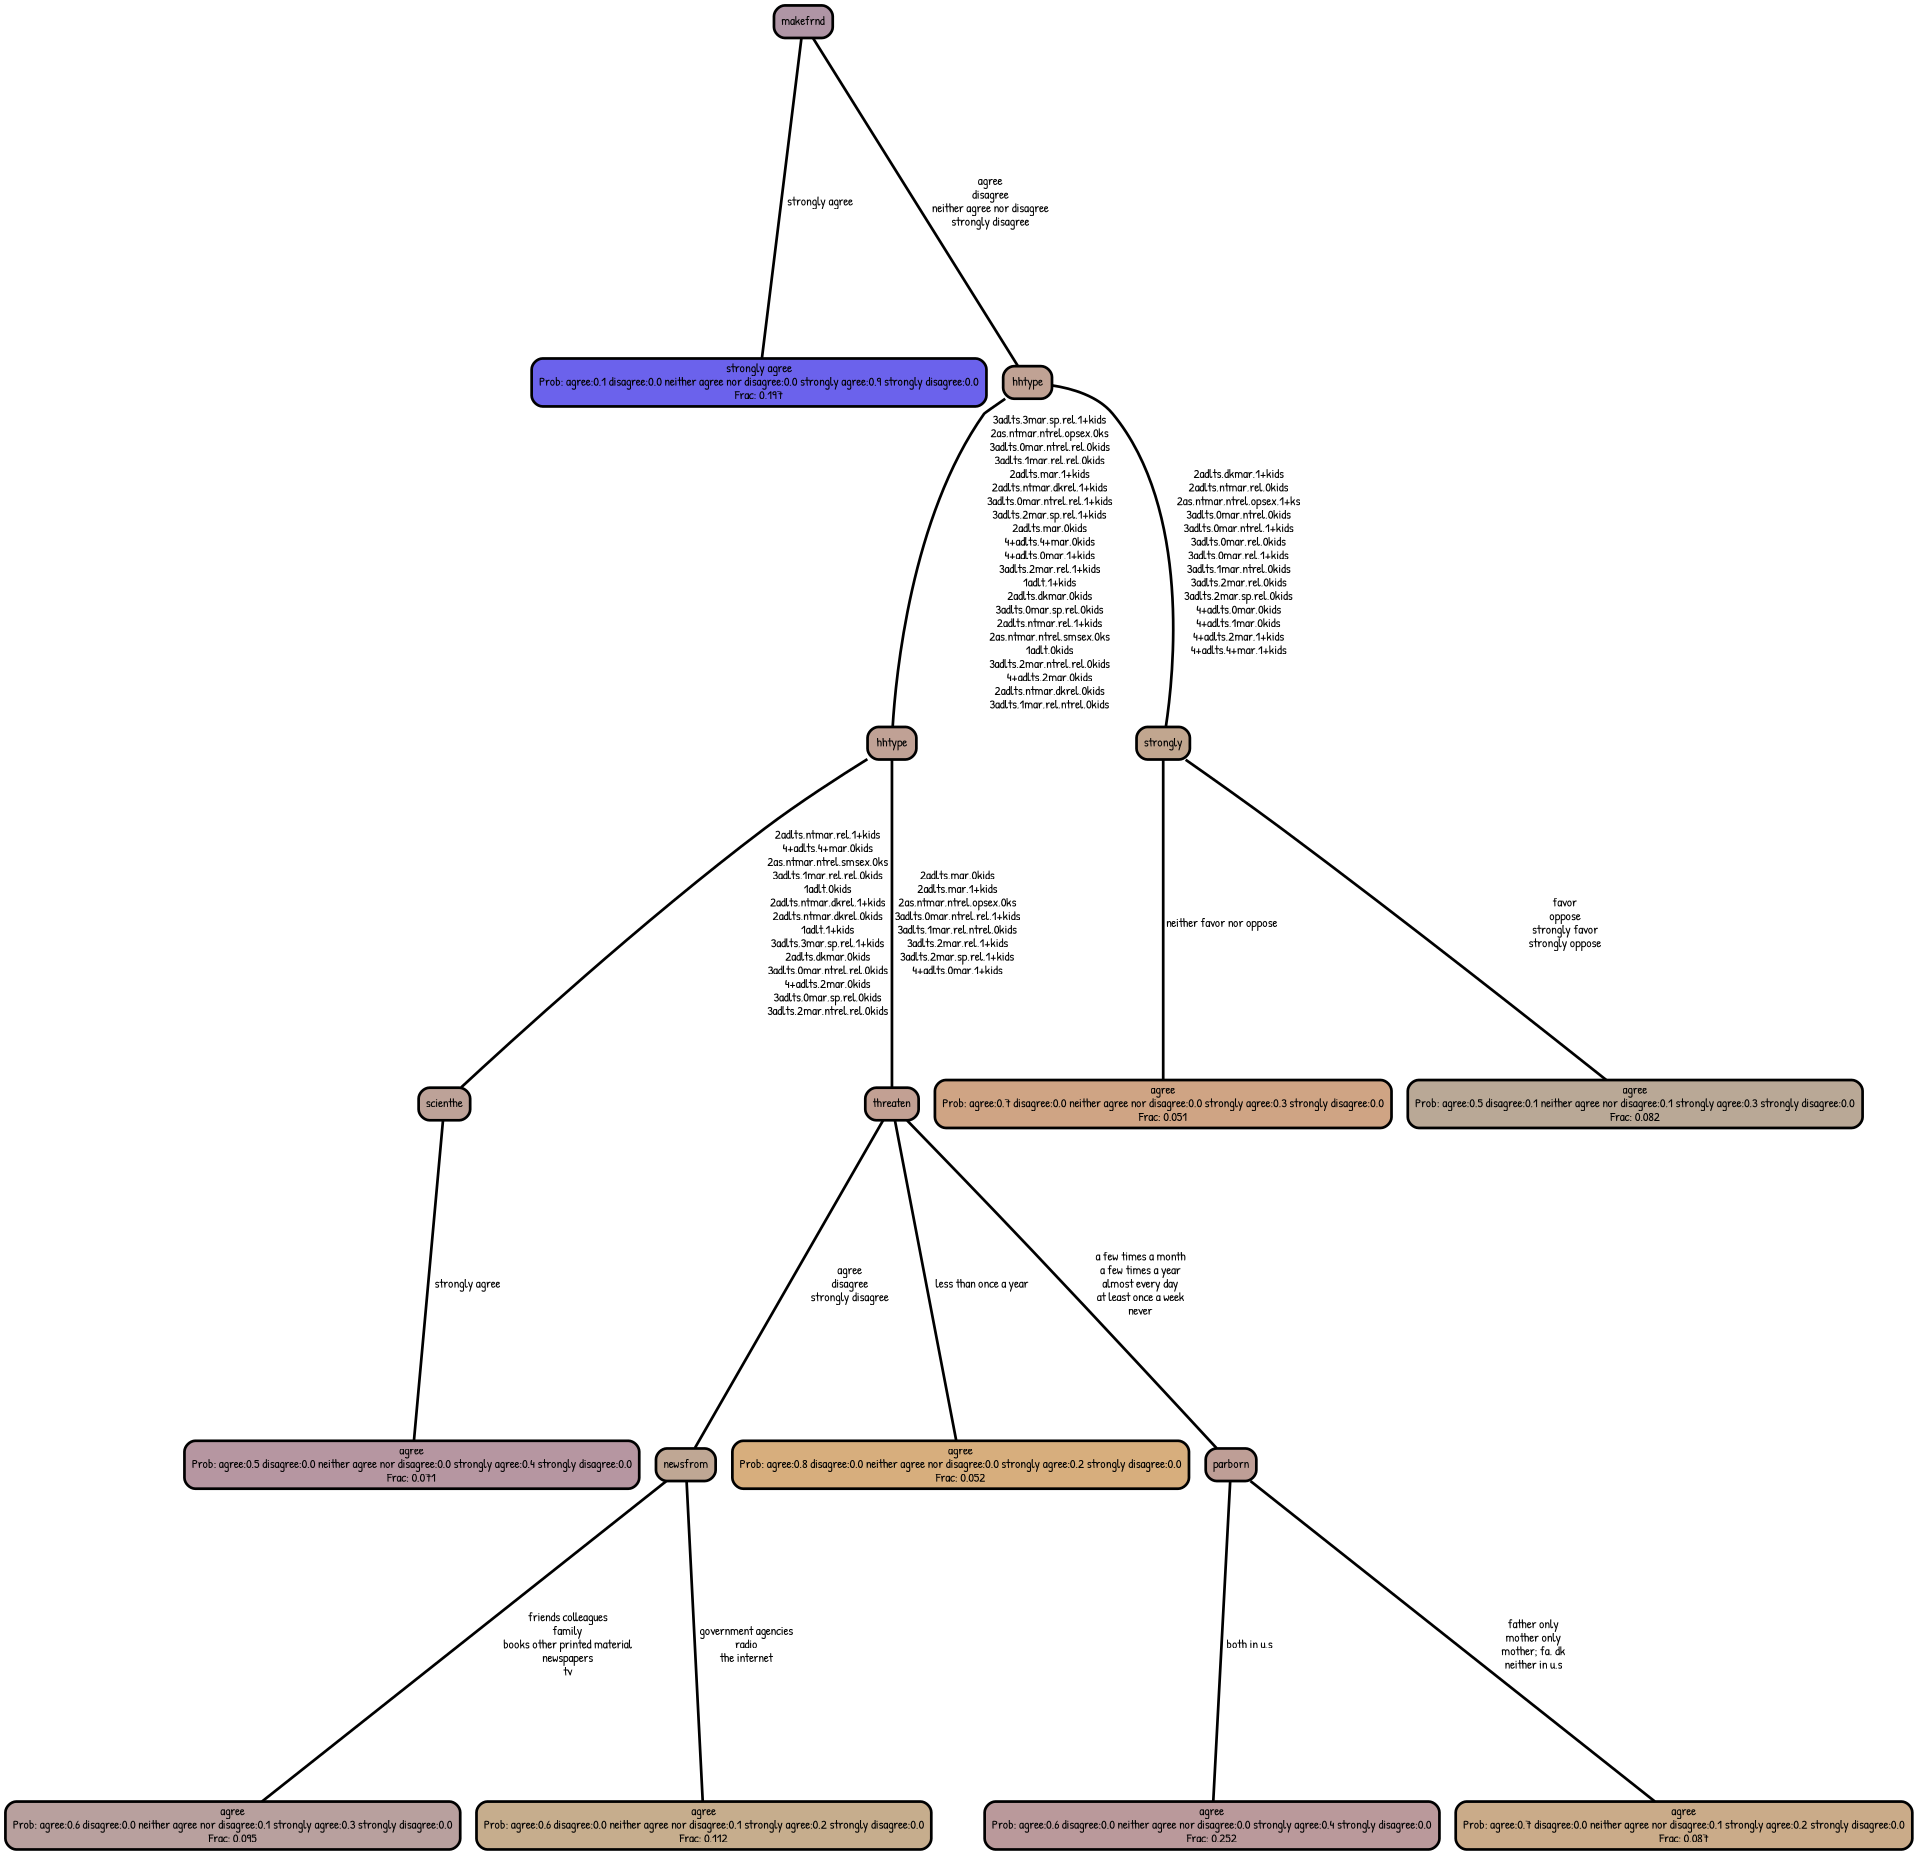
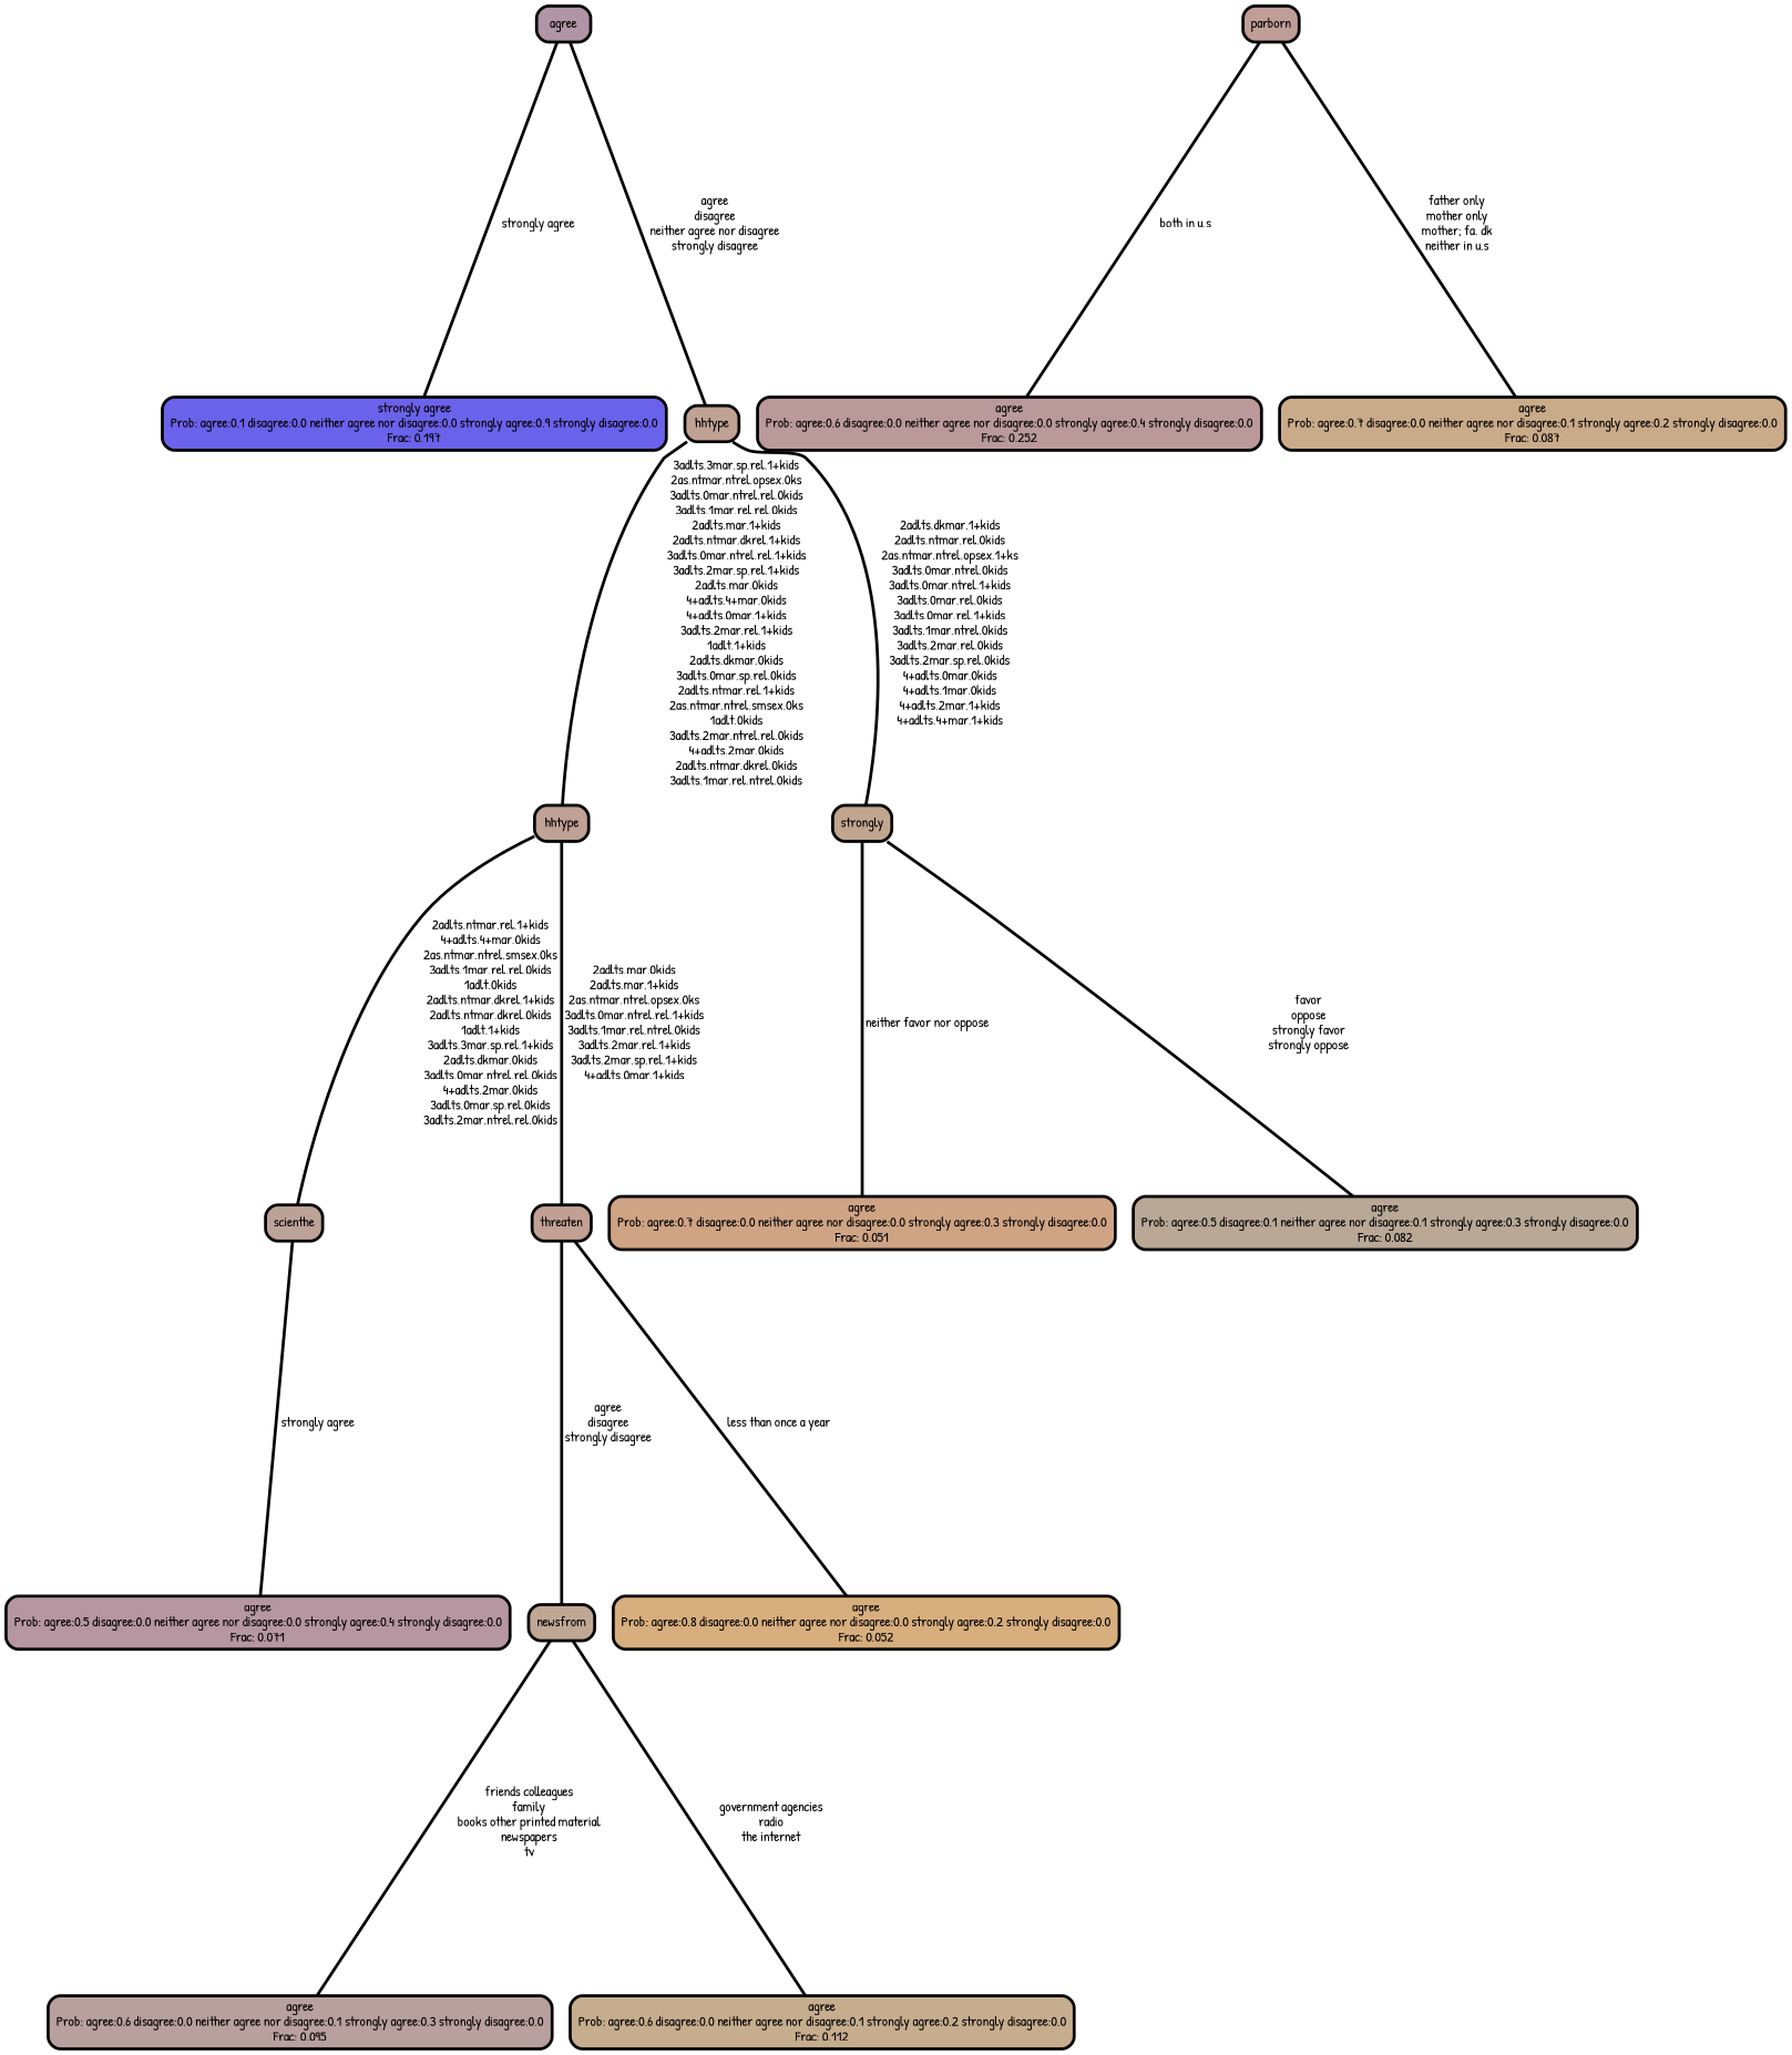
  graph {
    fontname="Patrick Hand"
    ranksep="0 equally"
    splines=straight
    node [color=black fontcolor=black fontname="Patrick Hand" penwidth=3 shape=box style="filled, rounded"]
    edge [color=black fontname="Patrick Hand" penwidth=3]
    n1 [fillcolor="#6b62ec" label="strongly agree\nProb: agree:0.1 disagree:0.0 neither agree nor disagree:0.0 strongly agree:0.9 strongly disagree:0.0\nFrac: 0.197"]
-   n2 [fillcolor="#af95a5" label=makefrnd]
+   n2 [fillcolor="#af95a5" label=agree]
    n3 [fillcolor="#c0a294" label=hhtype]
    n4 [fillcolor="#c0a195" label=hhtype]
    n5 [fillcolor="#c1a68f" label=strongly]
    n6 [fillcolor="#b696a1" label="agree\nProb: agree:0.5 disagree:0.0 neither agree nor disagree:0.0 strongly agree:0.4 strongly disagree:0.0\nFrac: 0.071"]
    n7 [fillcolor="#bda298" label=scienthe]
    n8 [fillcolor="#bfa794" label=newsfrom]
    n9 [fillcolor="#b8a09e" label="agree\nProb: agree:0.6 disagree:0.0 neither agree nor disagree:0.1 strongly agree:0.3 strongly disagree:0.0\nFrac: 0.095"]
    n10 [fillcolor="#c6ad8d" label="agree\nProb: agree:0.6 disagree:0.0 neither agree nor disagree:0.1 strongly agree:0.2 strongly disagree:0.0\nFrac: 0.112"]
    n11 [fillcolor="#c2a093" label=threaten]
    n12 [fillcolor="#d7ae7d" label="agree\nProb: agree:0.8 disagree:0.0 neither agree nor disagree:0.0 strongly agree:0.2 strongly disagree:0.0\nFrac: 0.052"]
    n13 [fillcolor="#be9e96" label=parborn]
    n14 [fillcolor="#ba999b" label="agree\nProb: agree:0.6 disagree:0.0 neither agree nor disagree:0.0 strongly agree:0.4 strongly disagree:0.0\nFrac: 0.252"]
    n15 [fillcolor="#caab89" label="agree\nProb: agree:0.7 disagree:0.0 neither agree nor disagree:0.1 strongly agree:0.2 strongly disagree:0.0\nFrac: 0.087"]
    n16 [fillcolor="#cfa484" label="agree\nProb: agree:0.7 disagree:0.0 neither agree nor disagree:0.0 strongly agree:0.3 strongly disagree:0.0\nFrac: 0.051"]
    n17 [fillcolor="#b9a896" label="agree\nProb: agree:0.5 disagree:0.1 neither agree nor disagree:0.1 strongly agree:0.3 strongly disagree:0.0\nFrac: 0.082"]
    subgraph sub_1 {
      rank=same
    }
    n2 -- n1 [label=" strongly agree"]
    n2 -- n3 [label=" agree\n disagree\n neither agree nor disagree\n strongly disagree"]
    n3 -- n4 [label=" 3adlts,3mar,sp,rel,1+kids\n 2as,ntmar,ntrel,opsex,0ks\n 3adlts,0mar,ntrel,rel,0kids\n 3adlts,1mar,rel,rel,0kids\n 2adlts,mar,1+kids\n 2adlts,ntmar,dkrel,1+kids\n 3adlts,0mar,ntrel,rel,1+kids\n 3adlts,2mar,sp,rel,1+kids\n 2adlts,mar,0kids\n 4+adlts,4+mar,0kids\n 4+adlts,0mar,1+kids\n 3adlts,2mar,rel,1+kids\n 1adlt,1+kids\n 2adlts,dkmar,0kids\n 3adlts,0mar,sp,rel,0kids\n 2adlts,ntmar,rel,1+kids\n 2as,ntmar,ntrel,smsex,0ks\n 1adlt,0kids\n 3adlts,2mar,ntrel,rel,0kids\n 4+adlts,2mar,0kids\n 2adlts,ntmar,dkrel,0kids\n 3adlts,1mar,rel,ntrel,0kids"]
    n3 -- n5 [label=" 2adlts,dkmar,1+kids\n 2adlts,ntmar,rel,0kids\n 2as,ntmar,ntrel,opsex,1+ks\n 3adlts,0mar,ntrel,0kids\n 3adlts,0mar,ntrel,1+kids\n 3adlts,0mar,rel,0kids\n 3adlts,0mar,rel,1+kids\n 3adlts,1mar,ntrel,0kids\n 3adlts,2mar,rel,0kids\n 3adlts,2mar,sp,rel,0kids\n 4+adlts,0mar,0kids\n 4+adlts,1mar,0kids\n 4+adlts,2mar,1+kids\n 4+adlts,4+mar,1+kids"]
    n4 -- n7 [label=" 2adlts,ntmar,rel,1+kids\n 4+adlts,4+mar,0kids\n 2as,ntmar,ntrel,smsex,0ks\n 3adlts,1mar,rel,rel,0kids\n 1adlt,0kids\n 2adlts,ntmar,dkrel,1+kids\n 2adlts,ntmar,dkrel,0kids\n 1adlt,1+kids\n 3adlts,3mar,sp,rel,1+kids\n 2adlts,dkmar,0kids\n 3adlts,0mar,ntrel,rel,0kids\n 4+adlts,2mar,0kids\n 3adlts,0mar,sp,rel,0kids\n 3adlts,2mar,ntrel,rel,0kids"]
    n4 -- n11 [label=" 2adlts,mar,0kids\n 2adlts,mar,1+kids\n 2as,ntmar,ntrel,opsex,0ks\n 3adlts,0mar,ntrel,rel,1+kids\n 3adlts,1mar,rel,ntrel,0kids\n 3adlts,2mar,rel,1+kids\n 3adlts,2mar,sp,rel,1+kids\n 4+adlts,0mar,1+kids"]
    n5 -- n16 [label=" neither favor nor oppose"]
    n5 -- n17 [label=" favor\n oppose\n strongly favor\n strongly oppose"]
    n7 -- n6 [label=" strongly agree"]
    n8 -- n9 [label=" friends colleagues\n family\n books other printed material\n newspapers\n tv"]
    n8 -- n10 [label=" government agencies\n radio\n the internet"]
    n11 -- n8 [label=" agree\n disagree\n strongly disagree"]
    n11 -- n12 [label=" less than once a year"]
-   n11 -- n13 [label=" a few times a month\n a few times a year\n almost every day\n at least once a week\n never"]
    n13 -- n14 [label=" both in u.s"]
    n13 -- n15 [label=" father only\n mother only\n mother; fa. dk\n neither in u.s"]
  }
